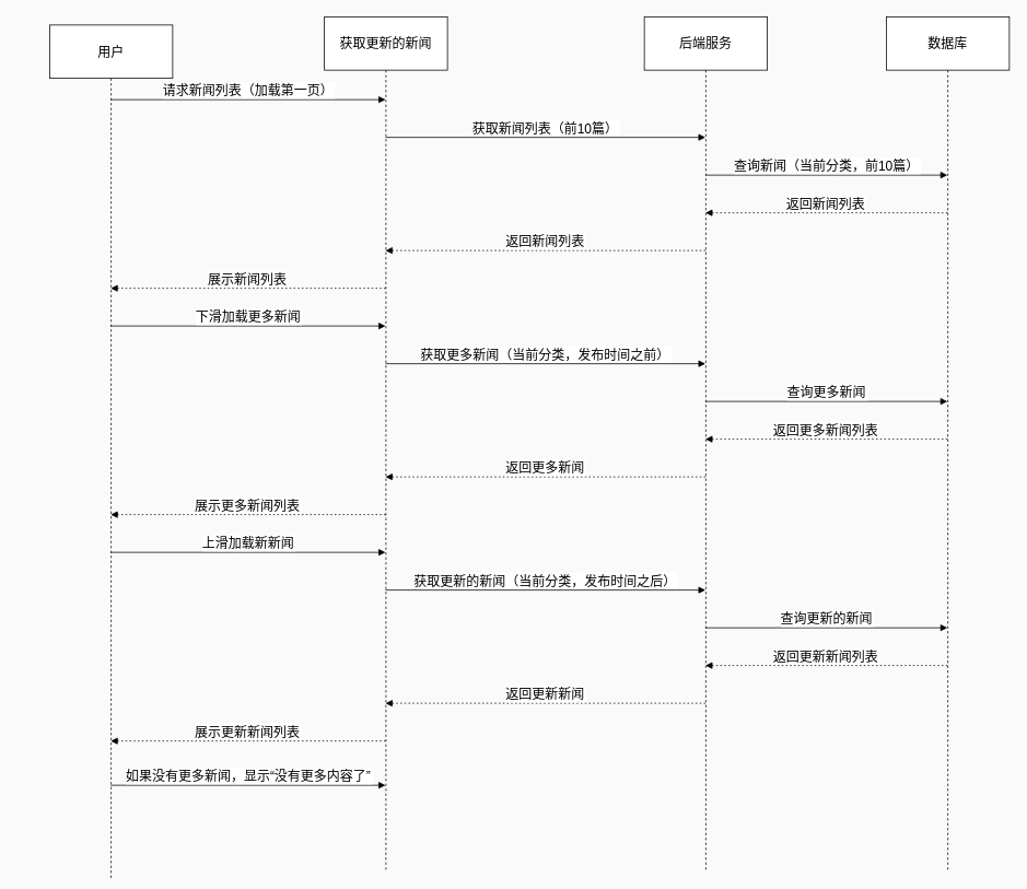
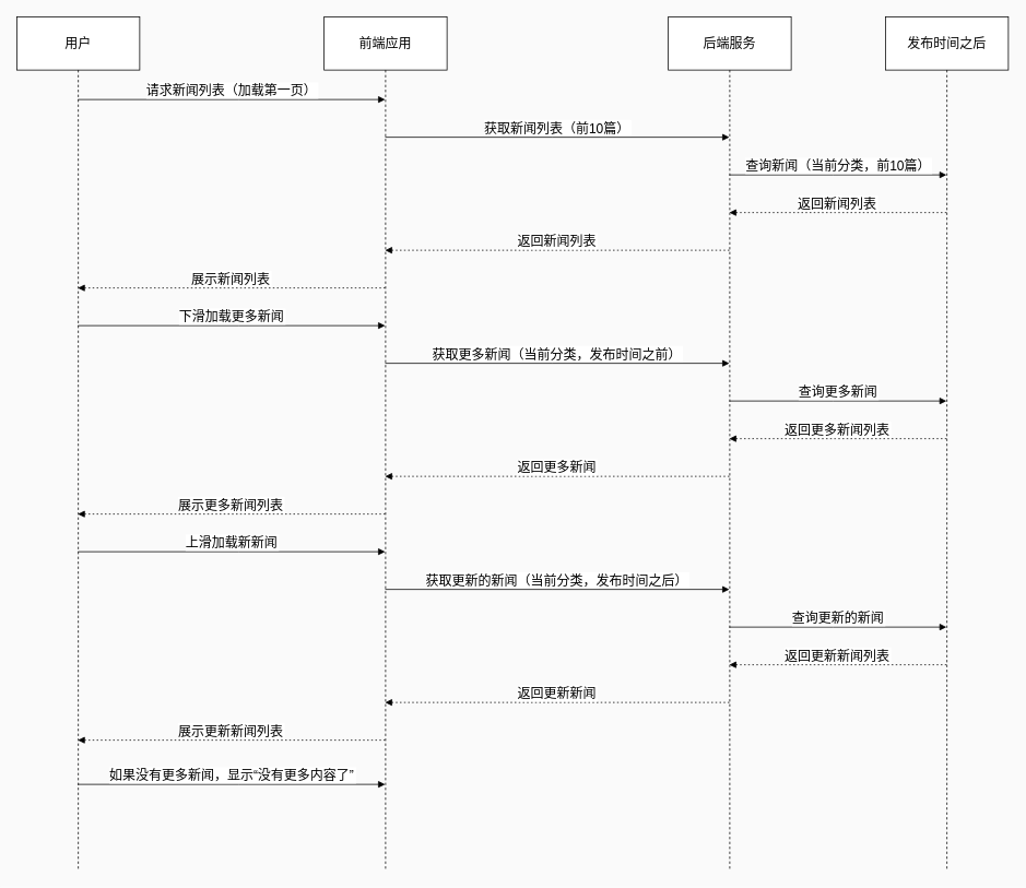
  <mxCell id="0" />
  <mxCell id="1" parent="0" />
- <mxCell id="2" value="用户" style="shape=umlLifeline;perimeter=lifelinePerimeter;whiteSpace=wrap;container=1;dropTarget=0;collapsible=0;recursiveResize=0;outlineConnect=0;portConstraint=eastwest;newEdgeStyle={&quot;edgeStyle&quot;:&quot;elbowEdgeStyle&quot;,&quot;elbow&quot;:&quot;vertical&quot;,&quot;curved&quot;:0,&quot;rounded&quot;:0};size=65;fontSize=16;" parent="1" vertex="1"><mxGeometry x="60" y="30" width="150" height="1042" as="geometry" /></mxCell>
- <mxCell id="3" value="获取更新的新闻" style="shape=umlLifeline;perimeter=lifelinePerimeter;whiteSpace=wrap;container=1;dropTarget=0;collapsible=0;recursiveResize=0;outlineConnect=0;portConstraint=eastwest;newEdgeStyle={&quot;edgeStyle&quot;:&quot;elbowEdgeStyle&quot;,&quot;elbow&quot;:&quot;vertical&quot;,&quot;curved&quot;:0,&quot;rounded&quot;:0};size=65;fontSize=16;" parent="1" vertex="1"><mxGeometry x="395" y="20" width="150" height="1042" as="geometry" /></mxCell>
- <mxCell id="4" value="后端服务" style="shape=umlLifeline;perimeter=lifelinePerimeter;whiteSpace=wrap;container=1;dropTarget=0;collapsible=0;recursiveResize=0;outlineConnect=0;portConstraint=eastwest;newEdgeStyle={&quot;edgeStyle&quot;:&quot;elbowEdgeStyle&quot;,&quot;elbow&quot;:&quot;vertical&quot;,&quot;curved&quot;:0,&quot;rounded&quot;:0};size=65;fontSize=16;" parent="1" vertex="1"><mxGeometry x="785" y="20" width="150" height="1042" as="geometry" /></mxCell>
- <mxCell id="5" value="数据库" style="shape=umlLifeline;perimeter=lifelinePerimeter;whiteSpace=wrap;container=1;dropTarget=0;collapsible=0;recursiveResize=0;outlineConnect=0;portConstraint=eastwest;newEdgeStyle={&quot;edgeStyle&quot;:&quot;elbowEdgeStyle&quot;,&quot;elbow&quot;:&quot;vertical&quot;,&quot;curved&quot;:0,&quot;rounded&quot;:0};size=65;fontSize=16;" parent="1" vertex="1"><mxGeometry x="1080" y="20" width="150" height="1042" as="geometry" /></mxCell>
+ <mxCell id="2" value="用户" style="shape=umlLifeline;perimeter=lifelinePerimeter;whiteSpace=wrap;container=1;dropTarget=0;collapsible=0;recursiveResize=0;outlineConnect=0;portConstraint=eastwest;newEdgeStyle={&quot;edgeStyle&quot;:&quot;elbowEdgeStyle&quot;,&quot;elbow&quot;:&quot;vertical&quot;,&quot;curved&quot;:0,&quot;rounded&quot;:0};size=65;fontSize=16;" parent="1" vertex="1"><mxGeometry x="20" y="20" width="150" height="1042" as="geometry" /></mxCell>
+ <mxCell id="3" value="前端应用" style="shape=umlLifeline;perimeter=lifelinePerimeter;whiteSpace=wrap;container=1;dropTarget=0;collapsible=0;recursiveResize=0;outlineConnect=0;portConstraint=eastwest;newEdgeStyle={&quot;edgeStyle&quot;:&quot;elbowEdgeStyle&quot;,&quot;elbow&quot;:&quot;vertical&quot;,&quot;curved&quot;:0,&quot;rounded&quot;:0};size=65;fontSize=16;" parent="1" vertex="1"><mxGeometry x="395" y="20" width="150" height="1042" as="geometry" /></mxCell>
+ <mxCell id="4" value="后端服务" style="shape=umlLifeline;perimeter=lifelinePerimeter;whiteSpace=wrap;container=1;dropTarget=0;collapsible=0;recursiveResize=0;outlineConnect=0;portConstraint=eastwest;newEdgeStyle={&quot;edgeStyle&quot;:&quot;elbowEdgeStyle&quot;,&quot;elbow&quot;:&quot;vertical&quot;,&quot;curved&quot;:0,&quot;rounded&quot;:0};size=65;fontSize=16;" parent="1" vertex="1"><mxGeometry x="815" y="20" width="150" height="1042" as="geometry" /></mxCell>
+ <mxCell id="5" value="发布时间之后" style="shape=umlLifeline;perimeter=lifelinePerimeter;whiteSpace=wrap;container=1;dropTarget=0;collapsible=0;recursiveResize=0;outlineConnect=0;portConstraint=eastwest;newEdgeStyle={&quot;edgeStyle&quot;:&quot;elbowEdgeStyle&quot;,&quot;elbow&quot;:&quot;vertical&quot;,&quot;curved&quot;:0,&quot;rounded&quot;:0};size=65;fontSize=16;" parent="1" vertex="1"><mxGeometry x="1080" y="20" width="150" height="1042" as="geometry" /></mxCell>
  <mxCell id="6" value="请求新闻列表（加载第一页）" style="verticalAlign=bottom;edgeStyle=elbowEdgeStyle;elbow=vertical;curved=0;rounded=0;endArrow=block;fontSize=16;" parent="1" source="2" target="3" edge="1"><mxGeometry relative="1" as="geometry"><Array as="points"><mxPoint x="291" y="121" /></Array></mxGeometry></mxCell>
  <mxCell id="7" value="获取新闻列表（前10篇）" style="verticalAlign=bottom;edgeStyle=elbowEdgeStyle;elbow=vertical;curved=0;rounded=0;endArrow=block;fontSize=16;" parent="1" source="3" target="4" edge="1"><mxGeometry relative="1" as="geometry"><Array as="points"><mxPoint x="674" y="167" /></Array></mxGeometry></mxCell>
  <mxCell id="8" value="查询新闻（当前分类，前10篇）" style="verticalAlign=bottom;edgeStyle=elbowEdgeStyle;elbow=vertical;curved=0;rounded=0;endArrow=block;fontSize=16;" parent="1" source="4" target="5" edge="1"><mxGeometry relative="1" as="geometry"><Array as="points"><mxPoint x="1016" y="213" /></Array></mxGeometry></mxCell>
  <mxCell id="9" value="返回新闻列表" style="verticalAlign=bottom;edgeStyle=elbowEdgeStyle;elbow=vertical;curved=0;rounded=0;dashed=1;dashPattern=2 3;endArrow=block;fontSize=16;" parent="1" source="5" target="4" edge="1"><mxGeometry relative="1" as="geometry"><Array as="points"><mxPoint x="1019" y="259" /></Array></mxGeometry></mxCell>
  <mxCell id="10" value="返回新闻列表" style="verticalAlign=bottom;edgeStyle=elbowEdgeStyle;elbow=vertical;curved=0;rounded=0;dashed=1;dashPattern=2 3;endArrow=block;fontSize=16;" parent="1" source="4" target="3" edge="1"><mxGeometry relative="1" as="geometry"><Array as="points"><mxPoint x="677" y="305" /></Array></mxGeometry></mxCell>
  <mxCell id="11" value="展示新闻列表" style="verticalAlign=bottom;edgeStyle=elbowEdgeStyle;elbow=vertical;curved=0;rounded=0;dashed=1;dashPattern=2 3;endArrow=block;fontSize=16;" parent="1" source="3" target="2" edge="1"><mxGeometry relative="1" as="geometry"><Array as="points"><mxPoint x="294" y="351" /></Array></mxGeometry></mxCell>
  <mxCell id="12" value="下滑加载更多新闻" style="verticalAlign=bottom;edgeStyle=elbowEdgeStyle;elbow=vertical;curved=0;rounded=0;endArrow=block;fontSize=16;" parent="1" source="2" target="3" edge="1"><mxGeometry relative="1" as="geometry"><Array as="points"><mxPoint x="291" y="397" /></Array></mxGeometry></mxCell>
  <mxCell id="13" value="获取更多新闻（当前分类，发布时间之前）" style="verticalAlign=bottom;edgeStyle=elbowEdgeStyle;elbow=vertical;curved=0;rounded=0;endArrow=block;fontSize=16;" parent="1" source="3" target="4" edge="1"><mxGeometry relative="1" as="geometry"><Array as="points"><mxPoint x="674" y="443" /></Array></mxGeometry></mxCell>
  <mxCell id="14" value="查询更多新闻" style="verticalAlign=bottom;edgeStyle=elbowEdgeStyle;elbow=vertical;curved=0;rounded=0;endArrow=block;fontSize=16;" parent="1" source="4" target="5" edge="1"><mxGeometry relative="1" as="geometry"><Array as="points"><mxPoint x="1016" y="489" /></Array></mxGeometry></mxCell>
  <mxCell id="15" value="返回更多新闻列表" style="verticalAlign=bottom;edgeStyle=elbowEdgeStyle;elbow=vertical;curved=0;rounded=0;dashed=1;dashPattern=2 3;endArrow=block;fontSize=16;" parent="1" source="5" target="4" edge="1"><mxGeometry relative="1" as="geometry"><Array as="points"><mxPoint x="1019" y="535" /></Array></mxGeometry></mxCell>
  <mxCell id="16" value="返回更多新闻" style="verticalAlign=bottom;edgeStyle=elbowEdgeStyle;elbow=vertical;curved=0;rounded=0;dashed=1;dashPattern=2 3;endArrow=block;fontSize=16;" parent="1" source="4" target="3" edge="1"><mxGeometry relative="1" as="geometry"><Array as="points"><mxPoint x="677" y="581" /></Array></mxGeometry></mxCell>
  <mxCell id="17" value="展示更多新闻列表" style="verticalAlign=bottom;edgeStyle=elbowEdgeStyle;elbow=vertical;curved=0;rounded=0;dashed=1;dashPattern=2 3;endArrow=block;fontSize=16;" parent="1" source="3" target="2" edge="1"><mxGeometry relative="1" as="geometry"><Array as="points"><mxPoint x="294" y="627" /></Array></mxGeometry></mxCell>
  <mxCell id="18" value="上滑加载新新闻" style="verticalAlign=bottom;edgeStyle=elbowEdgeStyle;elbow=vertical;curved=0;rounded=0;endArrow=block;fontSize=16;" parent="1" source="2" target="3" edge="1"><mxGeometry relative="1" as="geometry"><Array as="points"><mxPoint x="291" y="673" /></Array></mxGeometry></mxCell>
  <mxCell id="19" value="获取更新的新闻（当前分类，发布时间之后）" style="verticalAlign=bottom;edgeStyle=elbowEdgeStyle;elbow=vertical;curved=0;rounded=0;endArrow=block;fontSize=16;" parent="1" source="3" target="4" edge="1"><mxGeometry relative="1" as="geometry"><Array as="points"><mxPoint x="674" y="719" /></Array></mxGeometry></mxCell>
  <mxCell id="20" value="查询更新的新闻" style="verticalAlign=bottom;edgeStyle=elbowEdgeStyle;elbow=vertical;curved=0;rounded=0;endArrow=block;fontSize=16;" parent="1" source="4" target="5" edge="1"><mxGeometry relative="1" as="geometry"><Array as="points"><mxPoint x="1016" y="765" /></Array></mxGeometry></mxCell>
  <mxCell id="21" value="返回更新新闻列表" style="verticalAlign=bottom;edgeStyle=elbowEdgeStyle;elbow=vertical;curved=0;rounded=0;dashed=1;dashPattern=2 3;endArrow=block;fontSize=16;" parent="1" source="5" target="4" edge="1"><mxGeometry relative="1" as="geometry"><Array as="points"><mxPoint x="1019" y="811" /></Array></mxGeometry></mxCell>
  <mxCell id="22" value="返回更新新闻" style="verticalAlign=bottom;edgeStyle=elbowEdgeStyle;elbow=vertical;curved=0;rounded=0;dashed=1;dashPattern=2 3;endArrow=block;fontSize=16;" parent="1" source="4" target="3" edge="1"><mxGeometry relative="1" as="geometry"><Array as="points"><mxPoint x="677" y="857" /></Array></mxGeometry></mxCell>
  <mxCell id="23" value="展示更新新闻列表" style="verticalAlign=bottom;edgeStyle=elbowEdgeStyle;elbow=vertical;curved=0;rounded=0;dashed=1;dashPattern=2 3;endArrow=block;fontSize=16;" parent="1" source="3" target="2" edge="1"><mxGeometry relative="1" as="geometry"><Array as="points"><mxPoint x="294" y="903" /></Array></mxGeometry></mxCell>
  <mxCell id="24" value="如果没有更多新闻，显示“没有更多内容了”" style="verticalAlign=bottom;edgeStyle=elbowEdgeStyle;elbow=vertical;curved=0;rounded=0;endArrow=block;fontSize=16;" parent="1" source="2" target="3" edge="1"><mxGeometry relative="1" as="geometry"><Array as="points"><mxPoint x="291" y="957" /></Array></mxGeometry></mxCell>
